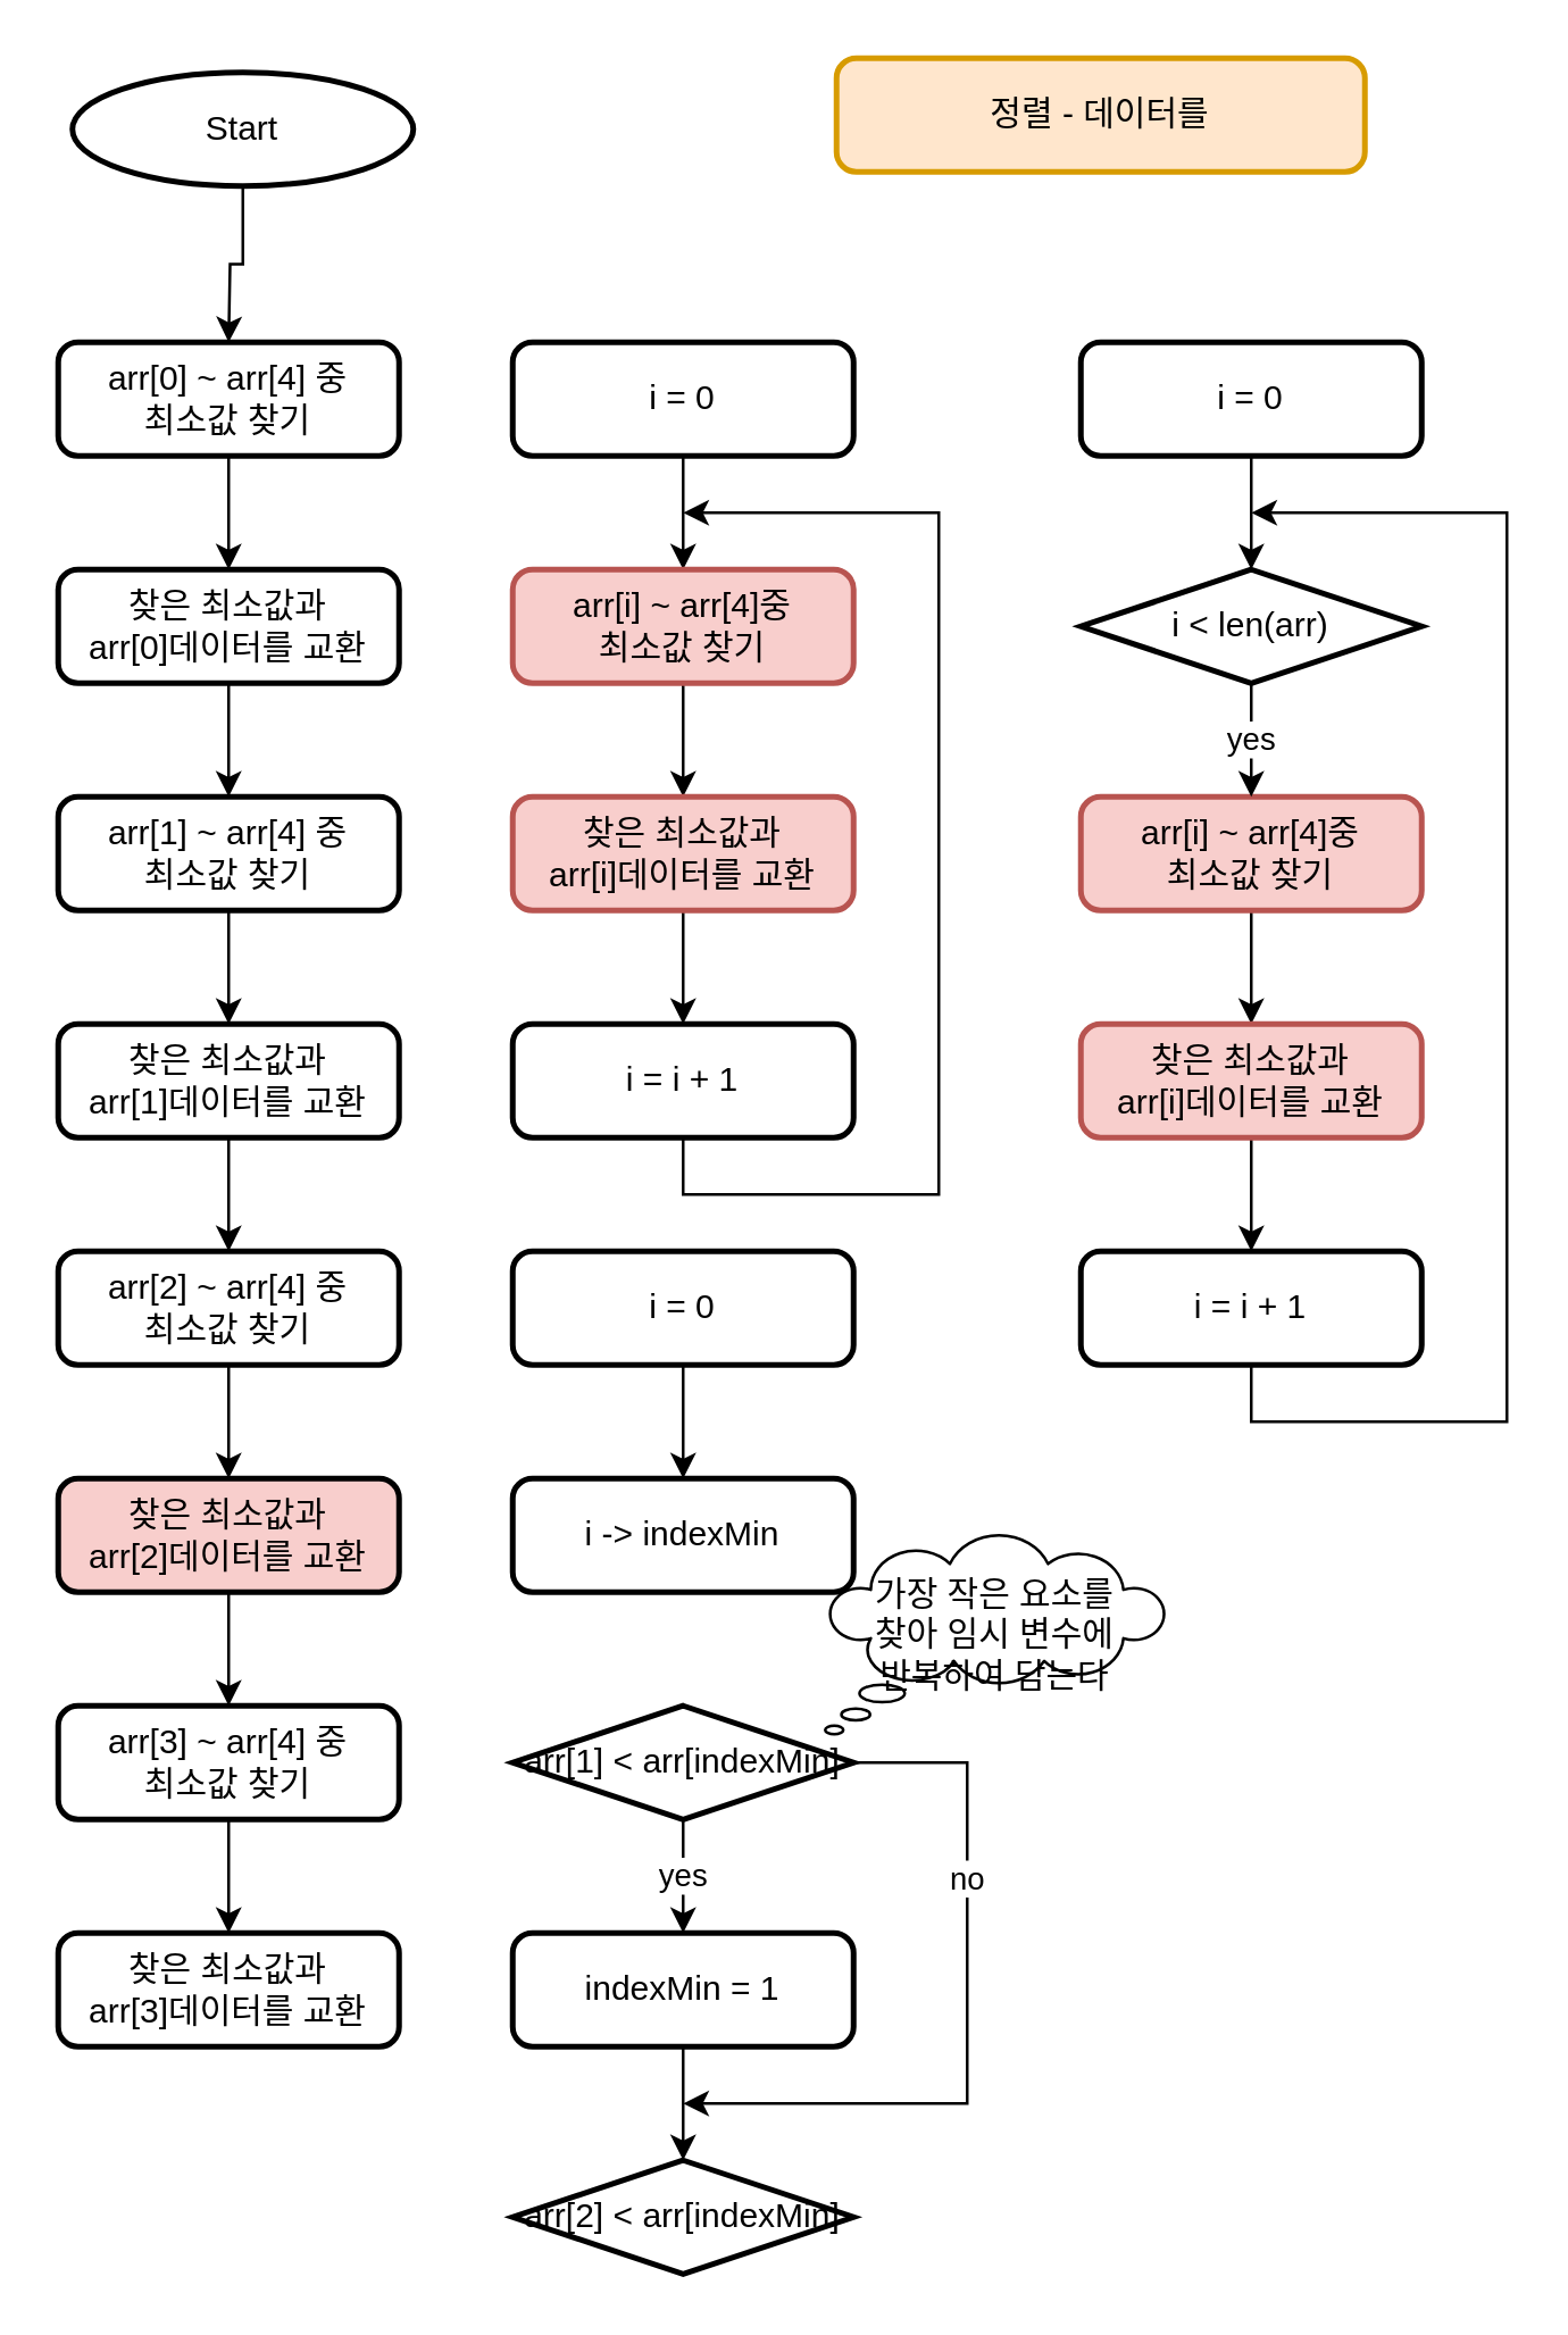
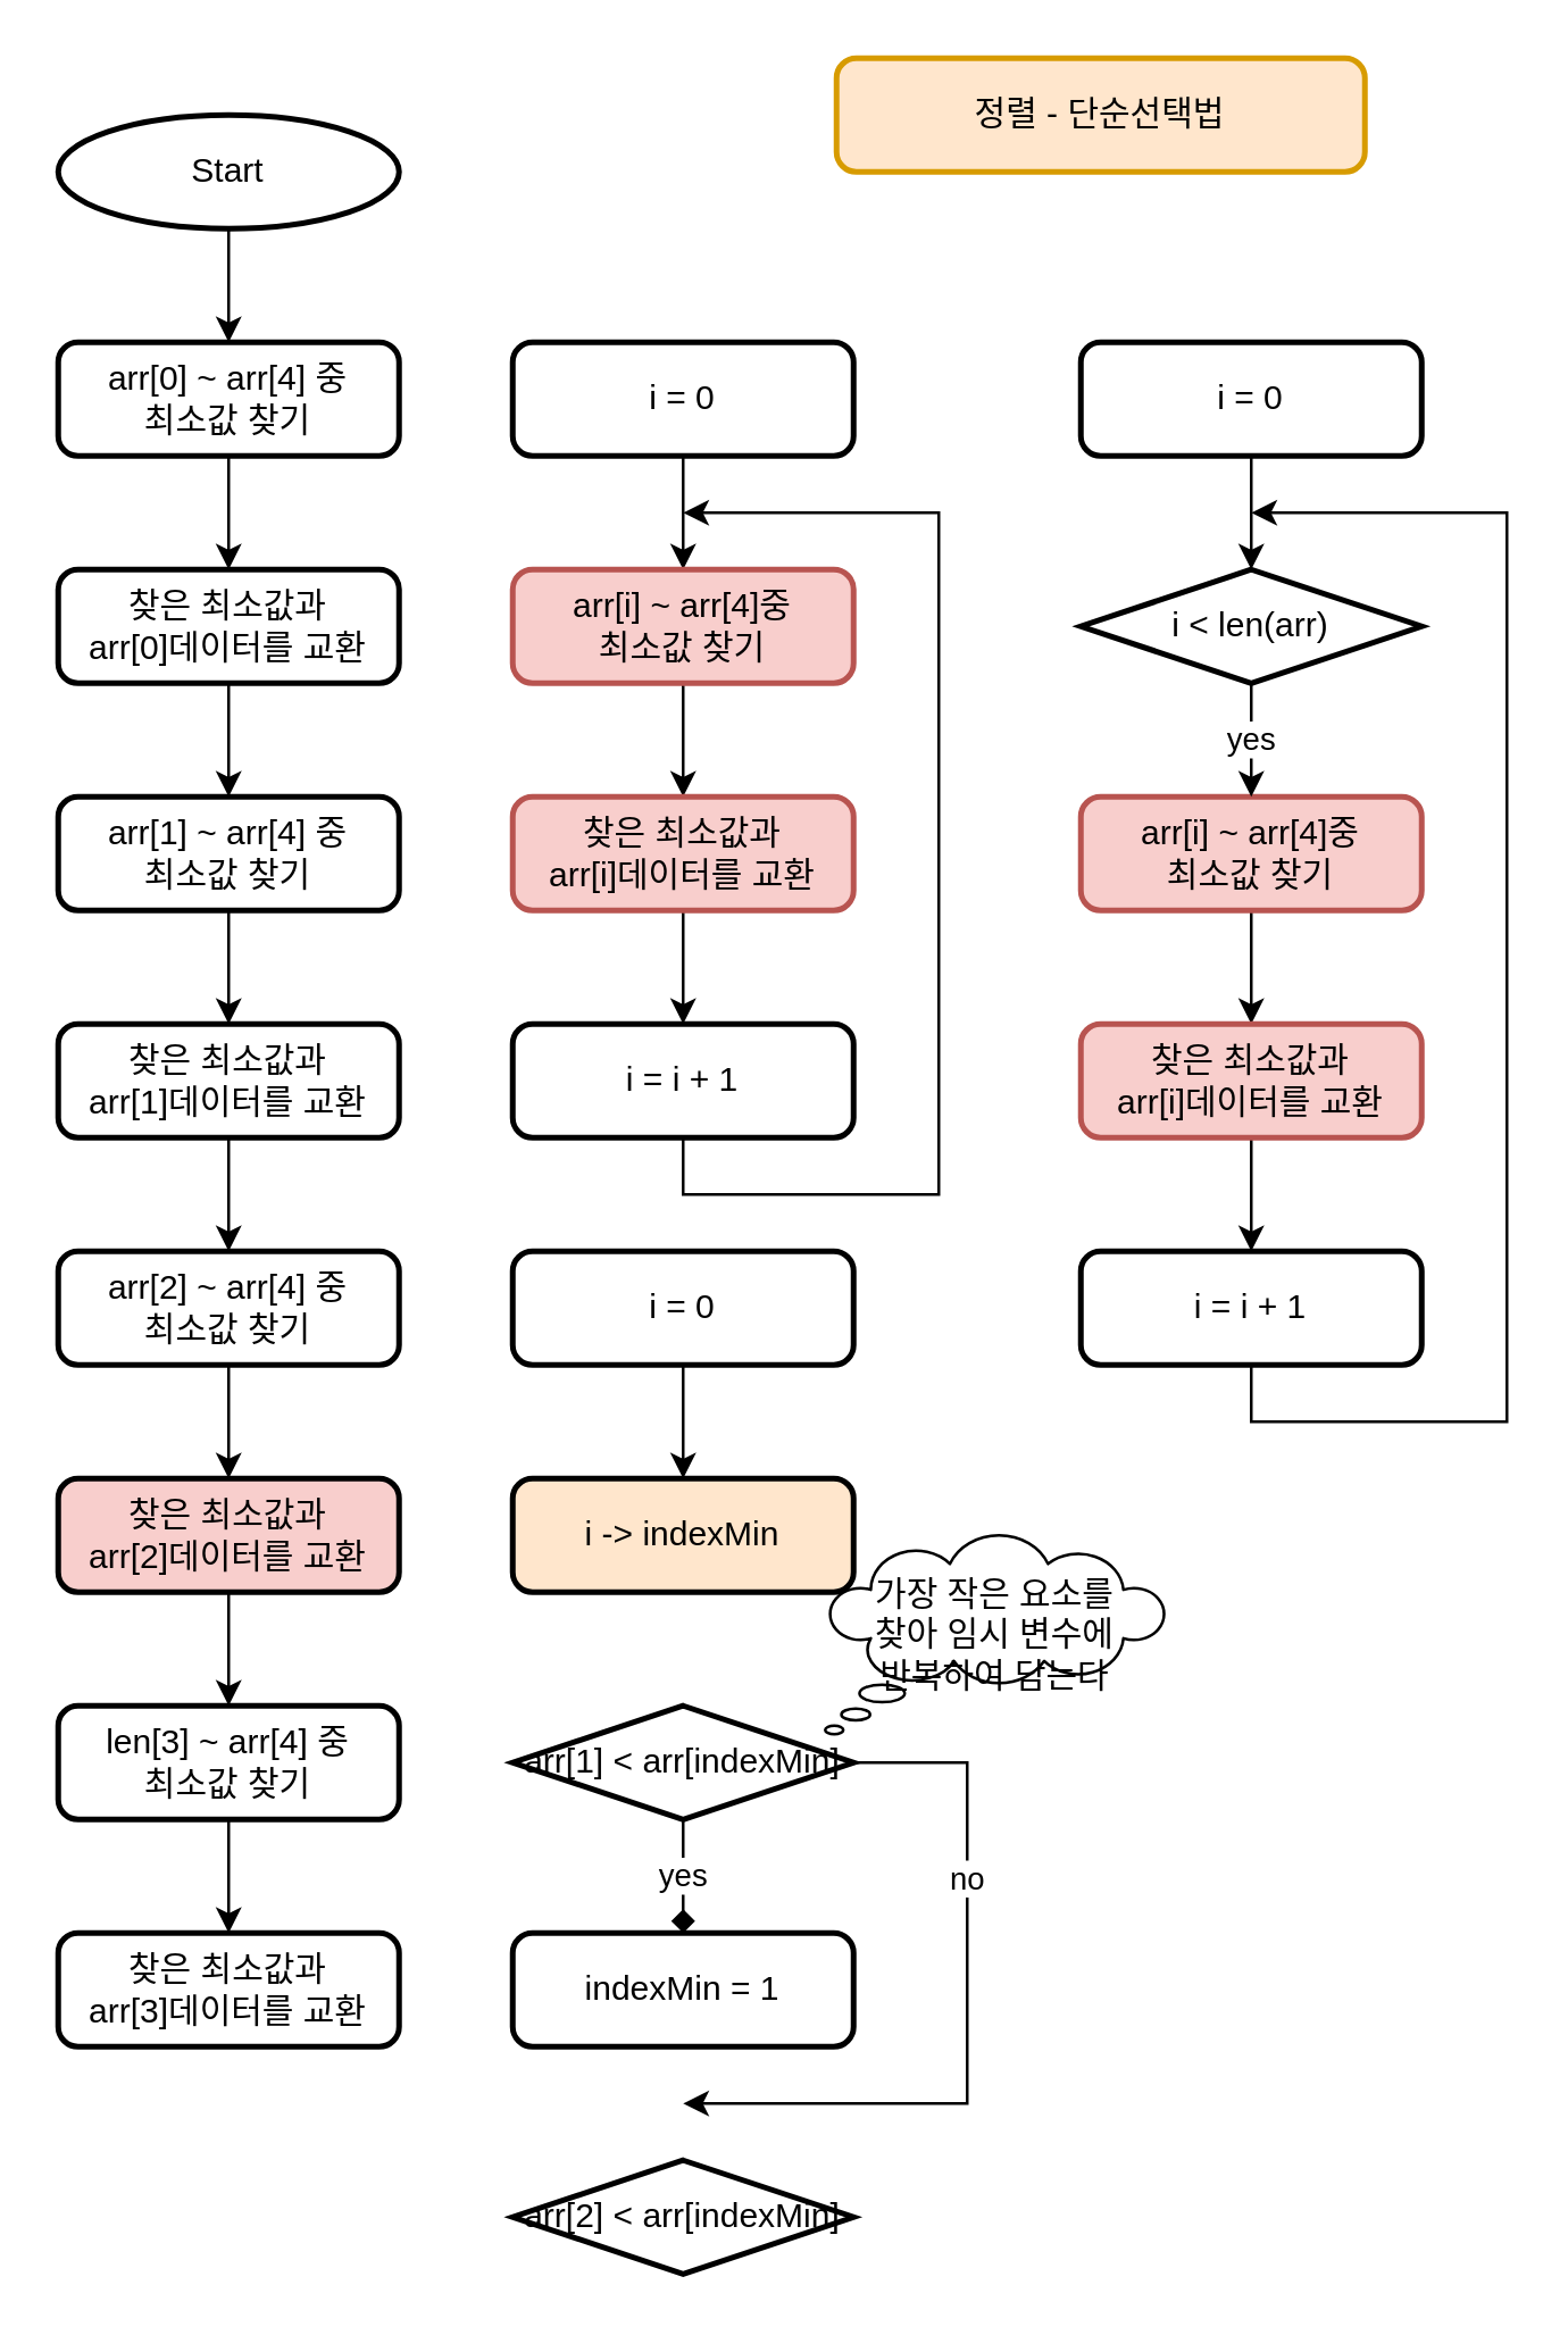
  <mxCell id="0" />
  <mxCell id="1" parent="0" />
  <mxCell id="2" style="edgeStyle=orthogonalEdgeStyle;rounded=0;orthogonalLoop=1;jettySize=auto;html=1;entryX=0.5;entryY=0;entryDx=0;entryDy=0;entryPerimeter=0;" parent="1" source="3" edge="1"><mxGeometry relative="1" as="geometry"><mxPoint x="80" y="120" as="targetPoint" /></mxGeometry></mxCell>
- <mxCell id="3" value="Start" style="strokeWidth=2;html=1;shape=mxgraph.flowchart.start_2;whiteSpace=wrap;" parent="1" vertex="1"><mxGeometry x="25" y="25" width="120" height="40" as="geometry" /></mxCell>
- <mxCell id="4" value="정렬 - 데이터를" style="rounded=1;whiteSpace=wrap;html=1;absoluteArcSize=1;arcSize=14;strokeWidth=2;fillColor=#ffe6cc;strokeColor=#d79b00;" parent="1" vertex="1"><mxGeometry x="294" y="20" width="186" height="40" as="geometry" /></mxCell>
+ <mxCell id="3" value="Start" style="strokeWidth=2;html=1;shape=mxgraph.flowchart.start_2;whiteSpace=wrap;" parent="1" vertex="1"><mxGeometry x="20" y="40" width="120" height="40" as="geometry" /></mxCell>
+ <mxCell id="4" value="정렬 - 단순선택법" style="rounded=1;whiteSpace=wrap;html=1;absoluteArcSize=1;arcSize=14;strokeWidth=2;fillColor=#ffe6cc;strokeColor=#d79b00;" parent="1" vertex="1"><mxGeometry x="294" y="20" width="186" height="40" as="geometry" /></mxCell>
  <mxCell id="5" style="edgeStyle=orthogonalEdgeStyle;rounded=0;orthogonalLoop=1;jettySize=auto;html=1;entryX=0.5;entryY=0;entryDx=0;entryDy=0;" parent="1" source="6" edge="1"><mxGeometry relative="1" as="geometry"><mxPoint x="80" y="200" as="targetPoint" /></mxGeometry></mxCell>
  <mxCell id="6" value="arr[0] ~ arr[4] 중&lt;br&gt;최소값 찾기" style="rounded=1;whiteSpace=wrap;html=1;absoluteArcSize=1;arcSize=14;strokeWidth=2;" parent="1" vertex="1"><mxGeometry x="20" y="120" width="120" height="40" as="geometry" /></mxCell>
  <mxCell id="7" style="edgeStyle=orthogonalEdgeStyle;rounded=0;orthogonalLoop=1;jettySize=auto;html=1;entryX=0.5;entryY=0;entryDx=0;entryDy=0;" edge="1" parent="1" source="8" target="10"><mxGeometry relative="1" as="geometry" /></mxCell>
  <mxCell id="8" value="찾은 최소값과&lt;br&gt;arr[0]데이터를 교환" style="rounded=1;whiteSpace=wrap;html=1;absoluteArcSize=1;arcSize=14;strokeWidth=2;" vertex="1" parent="1"><mxGeometry x="20" y="200" width="120" height="40" as="geometry" /></mxCell>
  <mxCell id="9" style="edgeStyle=orthogonalEdgeStyle;rounded=0;orthogonalLoop=1;jettySize=auto;html=1;entryX=0.5;entryY=0;entryDx=0;entryDy=0;" edge="1" parent="1" source="10"><mxGeometry relative="1" as="geometry"><mxPoint x="80" y="360" as="targetPoint" /></mxGeometry></mxCell>
  <mxCell id="10" value="arr[1] ~ arr[4] 중&lt;br&gt;최소값 찾기" style="rounded=1;whiteSpace=wrap;html=1;absoluteArcSize=1;arcSize=14;strokeWidth=2;" vertex="1" parent="1"><mxGeometry x="20" y="280" width="120" height="40" as="geometry" /></mxCell>
  <mxCell id="11" style="edgeStyle=orthogonalEdgeStyle;rounded=0;orthogonalLoop=1;jettySize=auto;html=1;entryX=0.5;entryY=0;entryDx=0;entryDy=0;" edge="1" parent="1" source="12" target="14"><mxGeometry relative="1" as="geometry" /></mxCell>
  <mxCell id="12" value="찾은 최소값과&lt;br&gt;arr[1]데이터를 교환" style="rounded=1;whiteSpace=wrap;html=1;absoluteArcSize=1;arcSize=14;strokeWidth=2;" vertex="1" parent="1"><mxGeometry x="20" y="360" width="120" height="40" as="geometry" /></mxCell>
  <mxCell id="13" style="edgeStyle=orthogonalEdgeStyle;rounded=0;orthogonalLoop=1;jettySize=auto;html=1;entryX=0.5;entryY=0;entryDx=0;entryDy=0;" edge="1" parent="1" source="14"><mxGeometry relative="1" as="geometry"><mxPoint x="80" y="520" as="targetPoint" /></mxGeometry></mxCell>
  <mxCell id="14" value="arr[2] ~ arr[4] 중&lt;br&gt;최소값 찾기" style="rounded=1;whiteSpace=wrap;html=1;absoluteArcSize=1;arcSize=14;strokeWidth=2;" vertex="1" parent="1"><mxGeometry x="20" y="440" width="120" height="40" as="geometry" /></mxCell>
  <mxCell id="15" style="edgeStyle=orthogonalEdgeStyle;rounded=0;orthogonalLoop=1;jettySize=auto;html=1;entryX=0.5;entryY=0;entryDx=0;entryDy=0;" edge="1" parent="1" source="16" target="18"><mxGeometry relative="1" as="geometry" /></mxCell>
  <mxCell id="16" value="찾은 최소값과&lt;br&gt;arr[2]데이터를 교환" style="rounded=1;whiteSpace=wrap;html=1;absoluteArcSize=1;arcSize=14;strokeWidth=2;fillColor=#f8cecc;" vertex="1" parent="1"><mxGeometry x="20" y="520" width="120" height="40" as="geometry" /></mxCell>
  <mxCell id="17" style="edgeStyle=orthogonalEdgeStyle;rounded=0;orthogonalLoop=1;jettySize=auto;html=1;entryX=0.5;entryY=0;entryDx=0;entryDy=0;" edge="1" parent="1" source="18"><mxGeometry relative="1" as="geometry"><mxPoint x="80" y="680" as="targetPoint" /></mxGeometry></mxCell>
- <mxCell id="18" value="arr[3] ~ arr[4] 중&lt;br&gt;최소값 찾기" style="rounded=1;whiteSpace=wrap;html=1;absoluteArcSize=1;arcSize=14;strokeWidth=2;" vertex="1" parent="1"><mxGeometry x="20" y="600" width="120" height="40" as="geometry" /></mxCell>
+ <mxCell id="18" value="len[3] ~ arr[4] 중&lt;br&gt;최소값 찾기" style="rounded=1;whiteSpace=wrap;html=1;absoluteArcSize=1;arcSize=14;strokeWidth=2;" vertex="1" parent="1"><mxGeometry x="20" y="600" width="120" height="40" as="geometry" /></mxCell>
  <mxCell id="19" value="찾은 최소값과&lt;br&gt;arr[3]데이터를 교환" style="rounded=1;whiteSpace=wrap;html=1;absoluteArcSize=1;arcSize=14;strokeWidth=2;" vertex="1" parent="1"><mxGeometry x="20" y="680" width="120" height="40" as="geometry" /></mxCell>
  <mxCell id="20" style="edgeStyle=orthogonalEdgeStyle;rounded=0;orthogonalLoop=1;jettySize=auto;html=1;entryX=0.5;entryY=0;entryDx=0;entryDy=0;" edge="1" parent="1" source="21" target="23"><mxGeometry relative="1" as="geometry" /></mxCell>
  <mxCell id="21" value="i = 0" style="rounded=1;whiteSpace=wrap;html=1;absoluteArcSize=1;arcSize=14;strokeWidth=2;" vertex="1" parent="1"><mxGeometry x="180" y="120" width="120" height="40" as="geometry" /></mxCell>
  <mxCell id="22" style="edgeStyle=orthogonalEdgeStyle;rounded=0;orthogonalLoop=1;jettySize=auto;html=1;entryX=0.5;entryY=0;entryDx=0;entryDy=0;" edge="1" parent="1" source="23" target="25"><mxGeometry relative="1" as="geometry" /></mxCell>
  <mxCell id="23" value="arr[i] ~ arr[4]중&lt;br&gt;최소값 찾기" style="rounded=1;whiteSpace=wrap;html=1;absoluteArcSize=1;arcSize=14;strokeWidth=2;fillColor=#f8cecc;strokeColor=#b85450;" vertex="1" parent="1"><mxGeometry x="180" y="200" width="120" height="40" as="geometry" /></mxCell>
  <mxCell id="24" style="edgeStyle=orthogonalEdgeStyle;rounded=0;orthogonalLoop=1;jettySize=auto;html=1;entryX=0.5;entryY=0;entryDx=0;entryDy=0;" edge="1" parent="1" source="25" target="27"><mxGeometry relative="1" as="geometry" /></mxCell>
  <mxCell id="25" value="찾은 최소값과&lt;br&gt;arr[i]데이터를 교환" style="rounded=1;whiteSpace=wrap;html=1;absoluteArcSize=1;arcSize=14;strokeWidth=2;fillColor=#f8cecc;strokeColor=#b85450;" vertex="1" parent="1"><mxGeometry x="180" y="280" width="120" height="40" as="geometry" /></mxCell>
  <mxCell id="26" style="edgeStyle=orthogonalEdgeStyle;rounded=0;orthogonalLoop=1;jettySize=auto;html=1;" edge="1" parent="1" source="27"><mxGeometry relative="1" as="geometry"><mxPoint x="240" y="180" as="targetPoint" /><Array as="points"><mxPoint x="240" y="420" /><mxPoint x="330" y="420" /><mxPoint x="330" y="180" /></Array></mxGeometry></mxCell>
  <mxCell id="27" value="i = i + 1" style="rounded=1;whiteSpace=wrap;html=1;absoluteArcSize=1;arcSize=14;strokeWidth=2;" vertex="1" parent="1"><mxGeometry x="180" y="360" width="120" height="40" as="geometry" /></mxCell>
  <mxCell id="28" style="edgeStyle=orthogonalEdgeStyle;rounded=0;orthogonalLoop=1;jettySize=auto;html=1;entryX=0.5;entryY=0;entryDx=0;entryDy=0;entryPerimeter=0;" edge="1" parent="1" source="29" target="37"><mxGeometry relative="1" as="geometry" /></mxCell>
  <mxCell id="29" value="i = 0" style="rounded=1;whiteSpace=wrap;html=1;absoluteArcSize=1;arcSize=14;strokeWidth=2;" vertex="1" parent="1"><mxGeometry x="380" y="120" width="120" height="40" as="geometry" /></mxCell>
  <mxCell id="30" style="edgeStyle=orthogonalEdgeStyle;rounded=0;orthogonalLoop=1;jettySize=auto;html=1;entryX=0.5;entryY=0;entryDx=0;entryDy=0;" edge="1" parent="1" source="31" target="33"><mxGeometry relative="1" as="geometry" /></mxCell>
  <mxCell id="31" value="arr[i] ~ arr[4]중&lt;br&gt;최소값 찾기" style="rounded=1;whiteSpace=wrap;html=1;absoluteArcSize=1;arcSize=14;strokeWidth=2;fillColor=#f8cecc;strokeColor=#b85450;" vertex="1" parent="1"><mxGeometry x="380" y="280" width="120" height="40" as="geometry" /></mxCell>
  <mxCell id="32" style="edgeStyle=orthogonalEdgeStyle;rounded=0;orthogonalLoop=1;jettySize=auto;html=1;entryX=0.5;entryY=0;entryDx=0;entryDy=0;" edge="1" parent="1" source="33" target="35"><mxGeometry relative="1" as="geometry" /></mxCell>
  <mxCell id="33" value="찾은 최소값과&lt;br&gt;arr[i]데이터를 교환" style="rounded=1;whiteSpace=wrap;html=1;absoluteArcSize=1;arcSize=14;strokeWidth=2;fillColor=#f8cecc;strokeColor=#b85450;" vertex="1" parent="1"><mxGeometry x="380" y="360" width="120" height="40" as="geometry" /></mxCell>
  <mxCell id="34" style="edgeStyle=orthogonalEdgeStyle;rounded=0;orthogonalLoop=1;jettySize=auto;html=1;" edge="1" parent="1" source="35"><mxGeometry relative="1" as="geometry"><mxPoint x="440" y="180" as="targetPoint" /><Array as="points"><mxPoint x="440" y="500" /><mxPoint x="530" y="500" /><mxPoint x="530" y="180" /></Array></mxGeometry></mxCell>
  <mxCell id="35" value="i = i + 1" style="rounded=1;whiteSpace=wrap;html=1;absoluteArcSize=1;arcSize=14;strokeWidth=2;" vertex="1" parent="1"><mxGeometry x="380" y="440" width="120" height="40" as="geometry" /></mxCell>
  <mxCell id="36" value="yes" style="edgeStyle=orthogonalEdgeStyle;rounded=0;orthogonalLoop=1;jettySize=auto;html=1;entryX=0.5;entryY=0;entryDx=0;entryDy=0;" edge="1" parent="1" source="37" target="31"><mxGeometry relative="1" as="geometry" /></mxCell>
  <mxCell id="37" value="i &amp;lt; len(arr)" style="strokeWidth=2;html=1;shape=mxgraph.flowchart.decision;whiteSpace=wrap;" vertex="1" parent="1"><mxGeometry x="380" y="200" width="120" height="40" as="geometry" /></mxCell>
- <mxCell id="38" value="i -&amp;gt; indexMin" style="rounded=1;whiteSpace=wrap;html=1;absoluteArcSize=1;arcSize=14;strokeWidth=2;" vertex="1" parent="1"><mxGeometry x="180" y="520" width="120" height="40" as="geometry" /></mxCell>
- <mxCell id="39" value="yes" style="edgeStyle=orthogonalEdgeStyle;rounded=0;orthogonalLoop=1;jettySize=auto;html=1;entryX=0.5;entryY=0;entryDx=0;entryDy=0;" edge="1" parent="1" source="41" target="43"><mxGeometry relative="1" as="geometry" /></mxCell>
+ <mxCell id="38" value="i -&amp;gt; indexMin" style="rounded=1;whiteSpace=wrap;html=1;absoluteArcSize=1;arcSize=14;strokeWidth=2;fillColor=#ffe6cc;" vertex="1" parent="1"><mxGeometry x="180" y="520" width="120" height="40" as="geometry" /></mxCell>
+ <mxCell id="39" value="yes" style="edgeStyle=orthogonalEdgeStyle;rounded=0;orthogonalLoop=1;jettySize=auto;html=1;entryX=0.5;entryY=0;entryDx=0;entryDy=0;endArrow=diamond;" edge="1" parent="1" source="41" target="43"><mxGeometry relative="1" as="geometry" /></mxCell>
  <mxCell id="40" value="no" style="edgeStyle=orthogonalEdgeStyle;rounded=0;orthogonalLoop=1;jettySize=auto;html=1;" edge="1" parent="1" source="41"><mxGeometry x="-0.375" relative="1" as="geometry"><mxPoint x="240" y="740" as="targetPoint" /><Array as="points"><mxPoint x="340" y="620" /><mxPoint x="340" y="740" /></Array><mxPoint as="offset" /></mxGeometry></mxCell>
  <mxCell id="41" value="arr[1] &amp;lt; arr[indexMin]" style="strokeWidth=2;html=1;shape=mxgraph.flowchart.decision;whiteSpace=wrap;" vertex="1" parent="1"><mxGeometry x="180" y="600" width="120" height="40" as="geometry" /></mxCell>
- <mxCell id="42" style="edgeStyle=orthogonalEdgeStyle;rounded=0;orthogonalLoop=1;jettySize=auto;html=1;entryX=0.5;entryY=0;entryDx=0;entryDy=0;entryPerimeter=0;" edge="1" parent="1" source="43" target="44"><mxGeometry relative="1" as="geometry" /></mxCell>
  <mxCell id="43" value="indexMin = 1" style="rounded=1;whiteSpace=wrap;html=1;absoluteArcSize=1;arcSize=14;strokeWidth=2;" vertex="1" parent="1"><mxGeometry x="180" y="680" width="120" height="40" as="geometry" /></mxCell>
  <mxCell id="44" value="arr[2] &amp;lt; arr[indexMin]" style="strokeWidth=2;html=1;shape=mxgraph.flowchart.decision;whiteSpace=wrap;" vertex="1" parent="1"><mxGeometry x="180" y="760" width="120" height="40" as="geometry" /></mxCell>
  <mxCell id="45" value="가장 작은 요소를&lt;br&gt;찾아 임시 변수에&lt;br&gt;반복하여 담는다" style="whiteSpace=wrap;html=1;shape=mxgraph.basic.cloud_callout" vertex="1" parent="1"><mxGeometry x="290" y="540" width="120" height="70" as="geometry" /></mxCell>
  <mxCell id="46" style="edgeStyle=orthogonalEdgeStyle;rounded=0;orthogonalLoop=1;jettySize=auto;html=1;entryX=0.5;entryY=0;entryDx=0;entryDy=0;" edge="1" parent="1" source="47" target="38"><mxGeometry relative="1" as="geometry" /></mxCell>
  <mxCell id="47" value="i = 0" style="rounded=1;whiteSpace=wrap;html=1;absoluteArcSize=1;arcSize=14;strokeWidth=2;" vertex="1" parent="1"><mxGeometry x="180" y="440" width="120" height="40" as="geometry" /></mxCell>
